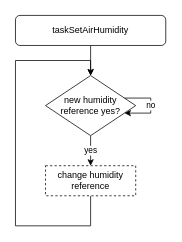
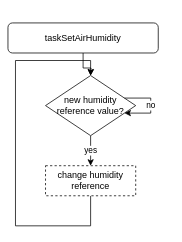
  <mxCell id="0" />
  <mxCell id="1" parent="0" />
  <mxCell id="2" value="" style="edgeStyle=orthogonalEdgeStyle;rounded=0;orthogonalLoop=1;jettySize=auto;html=1;fontSize=10;" parent="1" source="3" edge="1"><mxGeometry relative="1" as="geometry"><mxPoint x="120" y="100" as="targetPoint" /></mxGeometry></mxCell>
- <mxCell id="3" value="taskSetAirHumidity" style="rounded=1;whiteSpace=wrap;html=1;" parent="1" vertex="1"><mxGeometry x="20" y="20" width="200" height="40" as="geometry" /></mxCell>
+ <mxCell id="3" value="taskSetAirHumidity" style="rounded=1;whiteSpace=wrap;html=1;" parent="1" vertex="1"><mxGeometry x="10" y="30" width="200" height="40" as="geometry" /></mxCell>
  <mxCell id="4" style="edgeStyle=orthogonalEdgeStyle;rounded=0;orthogonalLoop=1;jettySize=auto;html=1;entryX=0.5;entryY=0;entryDx=0;entryDy=0;" edge="1" parent="1" source="5" target="7"><mxGeometry relative="1" as="geometry"><Array as="points"><mxPoint x="120" y="300" /><mxPoint x="20" y="300" /><mxPoint x="20" y="80" /><mxPoint x="120" y="80" /></Array></mxGeometry></mxCell>
  <mxCell id="5" value="change humidity reference" style="rounded=0;whiteSpace=wrap;html=1;dashed=1;" vertex="1" parent="1"><mxGeometry x="60" y="220" width="120" height="40" as="geometry" /></mxCell>
  <mxCell id="6" value="yes" style="edgeStyle=orthogonalEdgeStyle;rounded=0;orthogonalLoop=1;jettySize=auto;html=1;" edge="1" parent="1" source="7" target="5"><mxGeometry relative="1" as="geometry" /></mxCell>
- <mxCell id="7" value="new humidity reference yes?" style="rhombus;whiteSpace=wrap;html=1;" vertex="1" parent="1"><mxGeometry x="60" y="100" width="120" height="80" as="geometry" /></mxCell>
+ <mxCell id="7" value="new humidity reference value?" style="rhombus;whiteSpace=wrap;html=1;" vertex="1" parent="1"><mxGeometry x="60" y="100" width="120" height="80" as="geometry" /></mxCell>
  <mxCell id="8" value="no" style="edgeStyle=orthogonalEdgeStyle;rounded=0;orthogonalLoop=1;jettySize=auto;html=1;" edge="1" parent="1" source="7" target="7"><mxGeometry relative="1" as="geometry" /></mxCell>
